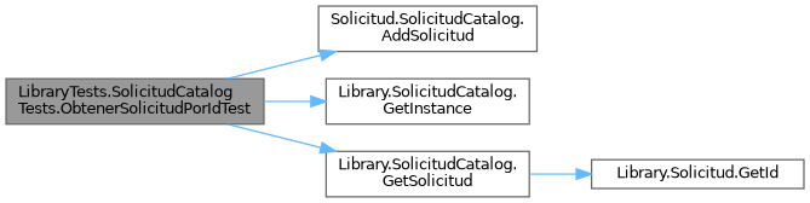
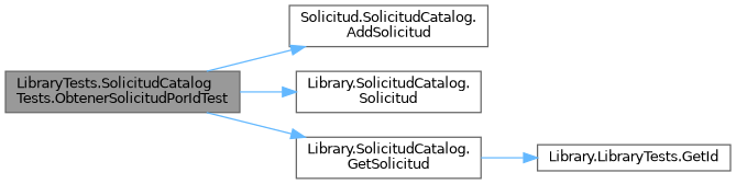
  digraph {
    rankdir=LR
    node [color=grey40 fillcolor=white fontname=Helvetica fontsize=10 shape=box style=filled]
    edge [color=steelblue1 fontname=Helvetica fontsize=10 labelfontname=Helvetica labelfontsize=10 style=solid]
    n1 [color=gray40 fillcolor=grey60 fontcolor=black height=0.2 label="LibraryTests.SolicitudCatalog\lTests.ObtenerSolicitudPorIdTest" width=0.4]
    n2 [height=0.2 label="Solicitud.SolicitudCatalog.\lAddSolicitud" width=0.4]
-   n3 [height=0.2 label="Library.SolicitudCatalog.\lGetInstance" width=0.4]
+   n3 [height=0.2 label="Library.SolicitudCatalog.\lSolicitud" width=0.4]
    n4 [height=0.2 label="Library.SolicitudCatalog.\lGetSolicitud" width=0.4]
-   n5 [height=0.2 label="Library.Solicitud.GetId" width=0.4]
+   n5 [height=0.2 label="Library.LibraryTests.GetId" width=0.4]
    n1 -> n2
    n1 -> n3
    n1 -> n4
    n4 -> n5
  }
